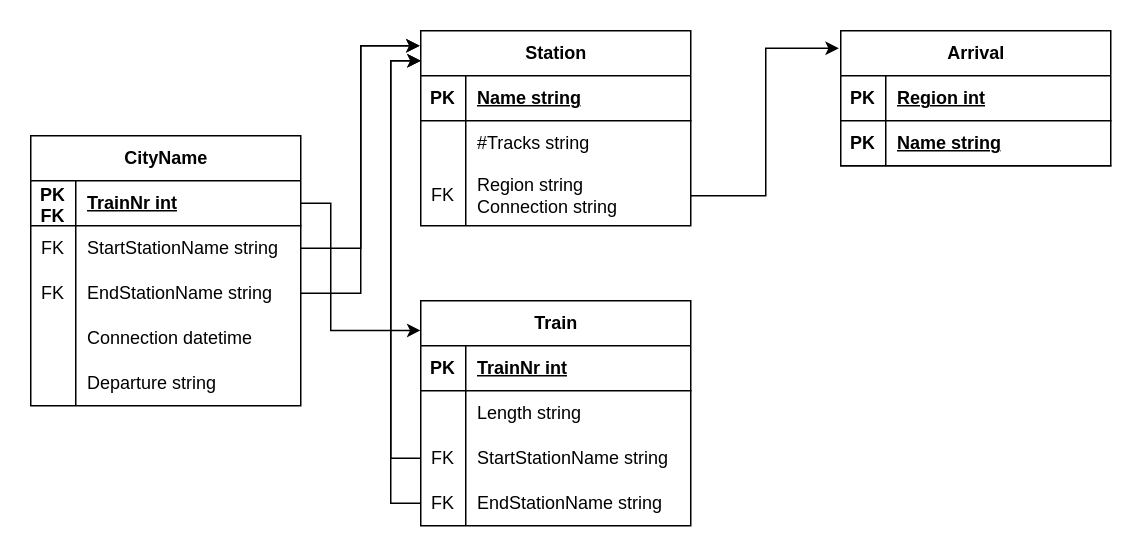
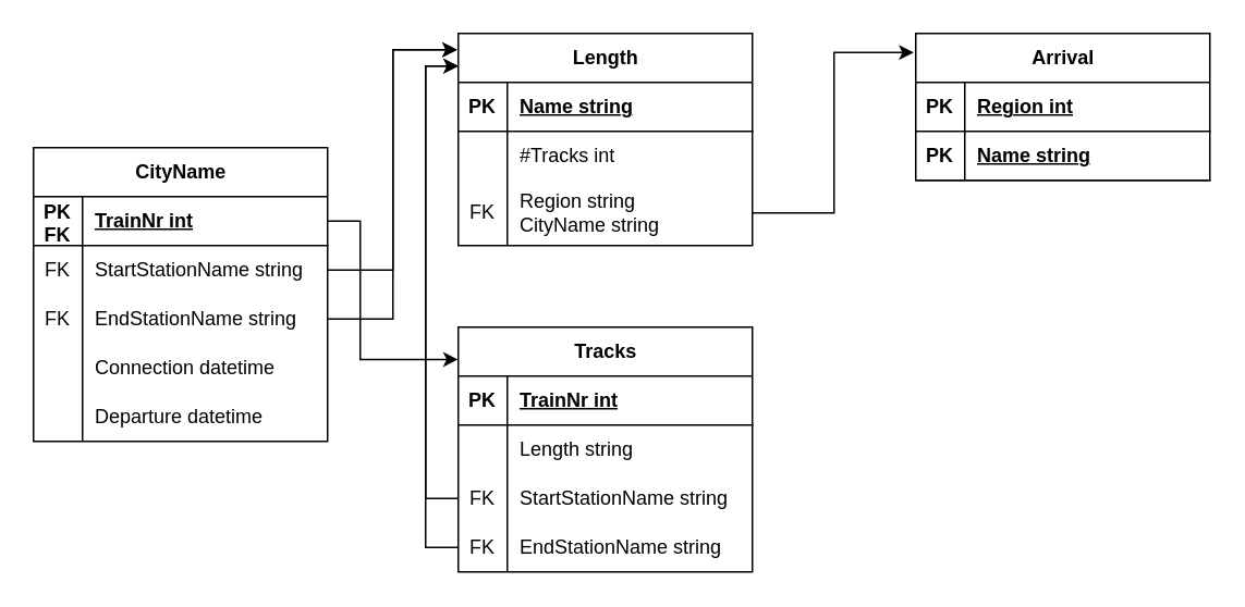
  <mxCell id="0" />
  <mxCell id="1" parent="0" />
- <mxCell id="2" value="Station" style="shape=table;startSize=30;container=1;collapsible=1;childLayout=tableLayout;fixedRows=1;rowLines=0;fontStyle=1;align=center;resizeLast=1;html=1;" vertex="1" parent="1"><mxGeometry x="280" y="20" width="180" height="130" as="geometry" /></mxCell>
+ <mxCell id="2" value="Length" style="shape=table;startSize=30;container=1;collapsible=1;childLayout=tableLayout;fixedRows=1;rowLines=0;fontStyle=1;align=center;resizeLast=1;html=1;" vertex="1" parent="1"><mxGeometry x="280" y="20" width="180" height="130" as="geometry" /></mxCell>
  <mxCell id="3" value="" style="shape=tableRow;horizontal=0;startSize=0;swimlaneHead=0;swimlaneBody=0;fillColor=none;collapsible=0;dropTarget=0;points=[[0,0.5],[1,0.5]];portConstraint=eastwest;top=0;left=0;right=0;bottom=1;" vertex="1" parent="2"><mxGeometry y="30" width="180" height="30" as="geometry" /></mxCell>
  <mxCell id="4" value="PK" style="shape=partialRectangle;connectable=0;fillColor=none;top=0;left=0;bottom=0;right=0;fontStyle=1;overflow=hidden;whiteSpace=wrap;html=1;" vertex="1" parent="3"><mxGeometry width="30" height="30" as="geometry"><mxRectangle width="30" height="30" as="alternateBounds" /></mxGeometry></mxCell>
  <mxCell id="5" value="Name string" style="shape=partialRectangle;connectable=0;fillColor=none;top=0;left=0;bottom=0;right=0;align=left;spacingLeft=6;fontStyle=5;overflow=hidden;whiteSpace=wrap;html=1;" vertex="1" parent="3"><mxGeometry x="30" width="150" height="30" as="geometry"><mxRectangle width="150" height="30" as="alternateBounds" /></mxGeometry></mxCell>
  <mxCell id="6" value="" style="shape=tableRow;horizontal=0;startSize=0;swimlaneHead=0;swimlaneBody=0;fillColor=none;collapsible=0;dropTarget=0;points=[[0,0.5],[1,0.5]];portConstraint=eastwest;top=0;left=0;right=0;bottom=0;" vertex="1" parent="2"><mxGeometry y="60" width="180" height="30" as="geometry" /></mxCell>
  <mxCell id="7" value="" style="shape=partialRectangle;connectable=0;fillColor=none;top=0;left=0;bottom=0;right=0;editable=1;overflow=hidden;whiteSpace=wrap;html=1;" vertex="1" parent="6"><mxGeometry width="30" height="30" as="geometry"><mxRectangle width="30" height="30" as="alternateBounds" /></mxGeometry></mxCell>
- <mxCell id="8" value="#Tracks string" style="shape=partialRectangle;connectable=0;fillColor=none;top=0;left=0;bottom=0;right=0;align=left;spacingLeft=6;overflow=hidden;whiteSpace=wrap;html=1;" vertex="1" parent="6"><mxGeometry x="30" width="150" height="30" as="geometry"><mxRectangle width="150" height="30" as="alternateBounds" /></mxGeometry></mxCell>
+ <mxCell id="8" value="#Tracks int" style="shape=partialRectangle;connectable=0;fillColor=none;top=0;left=0;bottom=0;right=0;align=left;spacingLeft=6;overflow=hidden;whiteSpace=wrap;html=1;" vertex="1" parent="6"><mxGeometry x="30" width="150" height="30" as="geometry"><mxRectangle width="150" height="30" as="alternateBounds" /></mxGeometry></mxCell>
  <mxCell id="9" value="" style="shape=tableRow;horizontal=0;startSize=0;swimlaneHead=0;swimlaneBody=0;fillColor=none;collapsible=0;dropTarget=0;points=[[0,0.5],[1,0.5]];portConstraint=eastwest;top=0;left=0;right=0;bottom=0;" vertex="1" parent="2"><mxGeometry y="90" width="180" height="40" as="geometry" /></mxCell>
  <mxCell id="10" value="FK" style="shape=partialRectangle;connectable=0;fillColor=none;top=0;left=0;bottom=0;right=0;editable=1;overflow=hidden;whiteSpace=wrap;html=1;" vertex="1" parent="9"><mxGeometry width="30" height="40" as="geometry"><mxRectangle width="30" height="40" as="alternateBounds" /></mxGeometry></mxCell>
- <mxCell id="11" value="Region string&lt;div&gt;&lt;span style=&quot;background-color: initial;&quot;&gt;Connection string&lt;/span&gt;&lt;br&gt;&lt;/div&gt;" style="shape=partialRectangle;connectable=0;fillColor=none;top=0;left=0;bottom=0;right=0;align=left;spacingLeft=6;overflow=hidden;whiteSpace=wrap;html=1;" vertex="1" parent="9"><mxGeometry x="30" width="150" height="40" as="geometry"><mxRectangle width="150" height="40" as="alternateBounds" /></mxGeometry></mxCell>
- <mxCell id="12" value="Train" style="shape=table;startSize=30;container=1;collapsible=1;childLayout=tableLayout;fixedRows=1;rowLines=0;fontStyle=1;align=center;resizeLast=1;html=1;" vertex="1" parent="1"><mxGeometry x="280" y="200" width="180" height="150" as="geometry" /></mxCell>
+ <mxCell id="11" value="Region string&lt;div&gt;&lt;span style=&quot;background-color: initial;&quot;&gt;CityName string&lt;/span&gt;&lt;br&gt;&lt;/div&gt;" style="shape=partialRectangle;connectable=0;fillColor=none;top=0;left=0;bottom=0;right=0;align=left;spacingLeft=6;overflow=hidden;whiteSpace=wrap;html=1;" vertex="1" parent="9"><mxGeometry x="30" width="150" height="40" as="geometry"><mxRectangle width="150" height="40" as="alternateBounds" /></mxGeometry></mxCell>
+ <mxCell id="12" value="Tracks" style="shape=table;startSize=30;container=1;collapsible=1;childLayout=tableLayout;fixedRows=1;rowLines=0;fontStyle=1;align=center;resizeLast=1;html=1;" vertex="1" parent="1"><mxGeometry x="280" y="200" width="180" height="150" as="geometry" /></mxCell>
  <mxCell id="13" value="" style="shape=tableRow;horizontal=0;startSize=0;swimlaneHead=0;swimlaneBody=0;fillColor=none;collapsible=0;dropTarget=0;points=[[0,0.5],[1,0.5]];portConstraint=eastwest;top=0;left=0;right=0;bottom=1;" vertex="1" parent="12"><mxGeometry y="30" width="180" height="30" as="geometry" /></mxCell>
  <mxCell id="14" value="PK" style="shape=partialRectangle;connectable=0;fillColor=none;top=0;left=0;bottom=0;right=0;fontStyle=1;overflow=hidden;whiteSpace=wrap;html=1;" vertex="1" parent="13"><mxGeometry width="30" height="30" as="geometry"><mxRectangle width="30" height="30" as="alternateBounds" /></mxGeometry></mxCell>
  <mxCell id="15" value="TrainNr int" style="shape=partialRectangle;connectable=0;fillColor=none;top=0;left=0;bottom=0;right=0;align=left;spacingLeft=6;fontStyle=5;overflow=hidden;whiteSpace=wrap;html=1;" vertex="1" parent="13"><mxGeometry x="30" width="150" height="30" as="geometry"><mxRectangle width="150" height="30" as="alternateBounds" /></mxGeometry></mxCell>
  <mxCell id="16" value="" style="shape=tableRow;horizontal=0;startSize=0;swimlaneHead=0;swimlaneBody=0;fillColor=none;collapsible=0;dropTarget=0;points=[[0,0.5],[1,0.5]];portConstraint=eastwest;top=0;left=0;right=0;bottom=0;" vertex="1" parent="12"><mxGeometry y="60" width="180" height="30" as="geometry" /></mxCell>
  <mxCell id="17" value="" style="shape=partialRectangle;connectable=0;fillColor=none;top=0;left=0;bottom=0;right=0;editable=1;overflow=hidden;whiteSpace=wrap;html=1;" vertex="1" parent="16"><mxGeometry width="30" height="30" as="geometry"><mxRectangle width="30" height="30" as="alternateBounds" /></mxGeometry></mxCell>
  <mxCell id="18" value="Length string" style="shape=partialRectangle;connectable=0;fillColor=none;top=0;left=0;bottom=0;right=0;align=left;spacingLeft=6;overflow=hidden;whiteSpace=wrap;html=1;" vertex="1" parent="16"><mxGeometry x="30" width="150" height="30" as="geometry"><mxRectangle width="150" height="30" as="alternateBounds" /></mxGeometry></mxCell>
  <mxCell id="19" value="" style="shape=tableRow;horizontal=0;startSize=0;swimlaneHead=0;swimlaneBody=0;fillColor=none;collapsible=0;dropTarget=0;points=[[0,0.5],[1,0.5]];portConstraint=eastwest;top=0;left=0;right=0;bottom=0;" vertex="1" parent="12"><mxGeometry y="90" width="180" height="30" as="geometry" /></mxCell>
  <mxCell id="20" value="FK" style="shape=partialRectangle;connectable=0;fillColor=none;top=0;left=0;bottom=0;right=0;editable=1;overflow=hidden;whiteSpace=wrap;html=1;" vertex="1" parent="19"><mxGeometry width="30" height="30" as="geometry"><mxRectangle width="30" height="30" as="alternateBounds" /></mxGeometry></mxCell>
  <mxCell id="21" value="StartStationName string" style="shape=partialRectangle;connectable=0;fillColor=none;top=0;left=0;bottom=0;right=0;align=left;spacingLeft=6;overflow=hidden;whiteSpace=wrap;html=1;" vertex="1" parent="19"><mxGeometry x="30" width="150" height="30" as="geometry"><mxRectangle width="150" height="30" as="alternateBounds" /></mxGeometry></mxCell>
  <mxCell id="22" value="" style="shape=tableRow;horizontal=0;startSize=0;swimlaneHead=0;swimlaneBody=0;fillColor=none;collapsible=0;dropTarget=0;points=[[0,0.5],[1,0.5]];portConstraint=eastwest;top=0;left=0;right=0;bottom=0;" vertex="1" parent="12"><mxGeometry y="120" width="180" height="30" as="geometry" /></mxCell>
  <mxCell id="23" value="FK" style="shape=partialRectangle;connectable=0;fillColor=none;top=0;left=0;bottom=0;right=0;editable=1;overflow=hidden;whiteSpace=wrap;html=1;" vertex="1" parent="22"><mxGeometry width="30" height="30" as="geometry"><mxRectangle width="30" height="30" as="alternateBounds" /></mxGeometry></mxCell>
  <mxCell id="24" value="EndStationName string" style="shape=partialRectangle;connectable=0;fillColor=none;top=0;left=0;bottom=0;right=0;align=left;spacingLeft=6;overflow=hidden;whiteSpace=wrap;html=1;" vertex="1" parent="22"><mxGeometry x="30" width="150" height="30" as="geometry"><mxRectangle width="150" height="30" as="alternateBounds" /></mxGeometry></mxCell>
  <mxCell id="25" value="Arrival" style="shape=table;startSize=30;container=1;collapsible=1;childLayout=tableLayout;fixedRows=1;rowLines=0;fontStyle=1;align=center;resizeLast=1;html=1;" vertex="1" parent="1"><mxGeometry x="560" y="20" width="180" height="90" as="geometry" /></mxCell>
  <mxCell id="26" value="" style="shape=tableRow;horizontal=0;startSize=0;swimlaneHead=0;swimlaneBody=0;fillColor=none;collapsible=0;dropTarget=0;points=[[0,0.5],[1,0.5]];portConstraint=eastwest;top=0;left=0;right=0;bottom=1;" vertex="1" parent="25"><mxGeometry y="30" width="180" height="30" as="geometry" /></mxCell>
  <mxCell id="27" value="PK" style="shape=partialRectangle;connectable=0;fillColor=none;top=0;left=0;bottom=0;right=0;fontStyle=1;overflow=hidden;whiteSpace=wrap;html=1;" vertex="1" parent="26"><mxGeometry width="30" height="30" as="geometry"><mxRectangle width="30" height="30" as="alternateBounds" /></mxGeometry></mxCell>
  <mxCell id="28" value="Region int" style="shape=partialRectangle;connectable=0;fillColor=none;top=0;left=0;bottom=0;right=0;align=left;spacingLeft=6;fontStyle=5;overflow=hidden;whiteSpace=wrap;html=1;" vertex="1" parent="26"><mxGeometry x="30" width="150" height="30" as="geometry"><mxRectangle width="150" height="30" as="alternateBounds" /></mxGeometry></mxCell>
  <mxCell id="29" value="" style="shape=tableRow;horizontal=0;startSize=0;swimlaneHead=0;swimlaneBody=0;fillColor=none;collapsible=0;dropTarget=0;points=[[0,0.5],[1,0.5]];portConstraint=eastwest;top=0;left=0;right=0;bottom=1;" vertex="1" parent="25"><mxGeometry y="60" width="180" height="30" as="geometry" /></mxCell>
  <mxCell id="30" value="PK" style="shape=partialRectangle;connectable=0;fillColor=none;top=0;left=0;bottom=0;right=0;fontStyle=1;overflow=hidden;whiteSpace=wrap;html=1;" vertex="1" parent="29"><mxGeometry width="30" height="30" as="geometry"><mxRectangle width="30" height="30" as="alternateBounds" /></mxGeometry></mxCell>
  <mxCell id="31" value="Name string" style="shape=partialRectangle;connectable=0;fillColor=none;top=0;left=0;bottom=0;right=0;align=left;spacingLeft=6;fontStyle=5;overflow=hidden;whiteSpace=wrap;html=1;" vertex="1" parent="29"><mxGeometry x="30" width="150" height="30" as="geometry"><mxRectangle width="150" height="30" as="alternateBounds" /></mxGeometry></mxCell>
  <mxCell id="32" style="edgeStyle=orthogonalEdgeStyle;rounded=0;orthogonalLoop=1;jettySize=auto;html=1;entryX=-0.007;entryY=0.13;entryDx=0;entryDy=0;entryPerimeter=0;" edge="1" parent="1" source="9" target="25"><mxGeometry relative="1" as="geometry" /></mxCell>
  <mxCell id="33" style="edgeStyle=orthogonalEdgeStyle;rounded=0;orthogonalLoop=1;jettySize=auto;html=1;entryX=0;entryY=0.154;entryDx=0;entryDy=0;entryPerimeter=0;" edge="1" parent="1" source="19" target="2"><mxGeometry relative="1" as="geometry" /></mxCell>
  <mxCell id="34" style="edgeStyle=orthogonalEdgeStyle;rounded=0;orthogonalLoop=1;jettySize=auto;html=1;" edge="1" parent="1" source="22"><mxGeometry relative="1" as="geometry"><mxPoint x="280" y="40" as="targetPoint" /><Array as="points"><mxPoint x="260" y="335" /><mxPoint x="260" y="40" /></Array></mxGeometry></mxCell>
  <mxCell id="35" value="CityName" style="shape=table;startSize=30;container=1;collapsible=1;childLayout=tableLayout;fixedRows=1;rowLines=0;fontStyle=1;align=center;resizeLast=1;html=1;" vertex="1" parent="1"><mxGeometry x="20" y="90" width="180" height="180" as="geometry" /></mxCell>
  <mxCell id="36" value="" style="shape=tableRow;horizontal=0;startSize=0;swimlaneHead=0;swimlaneBody=0;fillColor=none;collapsible=0;dropTarget=0;points=[[0,0.5],[1,0.5]];portConstraint=eastwest;top=0;left=0;right=0;bottom=1;" vertex="1" parent="35"><mxGeometry y="30" width="180" height="30" as="geometry" /></mxCell>
  <mxCell id="37" value="PK&lt;div&gt;FK&lt;/div&gt;" style="shape=partialRectangle;connectable=0;fillColor=none;top=0;left=0;bottom=0;right=0;fontStyle=1;overflow=hidden;whiteSpace=wrap;html=1;" vertex="1" parent="36"><mxGeometry width="30" height="30" as="geometry"><mxRectangle width="30" height="30" as="alternateBounds" /></mxGeometry></mxCell>
  <mxCell id="38" value="TrainNr int" style="shape=partialRectangle;connectable=0;fillColor=none;top=0;left=0;bottom=0;right=0;align=left;spacingLeft=6;fontStyle=5;overflow=hidden;whiteSpace=wrap;html=1;" vertex="1" parent="36"><mxGeometry x="30" width="150" height="30" as="geometry"><mxRectangle width="150" height="30" as="alternateBounds" /></mxGeometry></mxCell>
  <mxCell id="39" value="" style="shape=tableRow;horizontal=0;startSize=0;swimlaneHead=0;swimlaneBody=0;fillColor=none;collapsible=0;dropTarget=0;points=[[0,0.5],[1,0.5]];portConstraint=eastwest;top=0;left=0;right=0;bottom=0;" vertex="1" parent="35"><mxGeometry y="60" width="180" height="30" as="geometry" /></mxCell>
  <mxCell id="40" value="FK" style="shape=partialRectangle;connectable=0;fillColor=none;top=0;left=0;bottom=0;right=0;editable=1;overflow=hidden;whiteSpace=wrap;html=1;" vertex="1" parent="39"><mxGeometry width="30" height="30" as="geometry"><mxRectangle width="30" height="30" as="alternateBounds" /></mxGeometry></mxCell>
  <mxCell id="41" value="StartStationName string" style="shape=partialRectangle;connectable=0;fillColor=none;top=0;left=0;bottom=0;right=0;align=left;spacingLeft=6;overflow=hidden;whiteSpace=wrap;html=1;" vertex="1" parent="39"><mxGeometry x="30" width="150" height="30" as="geometry"><mxRectangle width="150" height="30" as="alternateBounds" /></mxGeometry></mxCell>
  <mxCell id="42" value="" style="shape=tableRow;horizontal=0;startSize=0;swimlaneHead=0;swimlaneBody=0;fillColor=none;collapsible=0;dropTarget=0;points=[[0,0.5],[1,0.5]];portConstraint=eastwest;top=0;left=0;right=0;bottom=0;" vertex="1" parent="35"><mxGeometry y="90" width="180" height="30" as="geometry" /></mxCell>
  <mxCell id="43" value="FK" style="shape=partialRectangle;connectable=0;fillColor=none;top=0;left=0;bottom=0;right=0;editable=1;overflow=hidden;whiteSpace=wrap;html=1;" vertex="1" parent="42"><mxGeometry width="30" height="30" as="geometry"><mxRectangle width="30" height="30" as="alternateBounds" /></mxGeometry></mxCell>
  <mxCell id="44" value="EndStationName string" style="shape=partialRectangle;connectable=0;fillColor=none;top=0;left=0;bottom=0;right=0;align=left;spacingLeft=6;overflow=hidden;whiteSpace=wrap;html=1;" vertex="1" parent="42"><mxGeometry x="30" width="150" height="30" as="geometry"><mxRectangle width="150" height="30" as="alternateBounds" /></mxGeometry></mxCell>
  <mxCell id="45" value="" style="shape=tableRow;horizontal=0;startSize=0;swimlaneHead=0;swimlaneBody=0;fillColor=none;collapsible=0;dropTarget=0;points=[[0,0.5],[1,0.5]];portConstraint=eastwest;top=0;left=0;right=0;bottom=0;" vertex="1" parent="35"><mxGeometry y="120" width="180" height="30" as="geometry" /></mxCell>
  <mxCell id="46" value="" style="shape=partialRectangle;connectable=0;fillColor=none;top=0;left=0;bottom=0;right=0;editable=1;overflow=hidden;whiteSpace=wrap;html=1;" vertex="1" parent="45"><mxGeometry width="30" height="30" as="geometry"><mxRectangle width="30" height="30" as="alternateBounds" /></mxGeometry></mxCell>
  <mxCell id="47" value="Connection datetime" style="shape=partialRectangle;connectable=0;fillColor=none;top=0;left=0;bottom=0;right=0;align=left;spacingLeft=6;overflow=hidden;whiteSpace=wrap;html=1;" vertex="1" parent="45"><mxGeometry x="30" width="150" height="30" as="geometry"><mxRectangle width="150" height="30" as="alternateBounds" /></mxGeometry></mxCell>
  <mxCell id="48" value="" style="shape=tableRow;horizontal=0;startSize=0;swimlaneHead=0;swimlaneBody=0;fillColor=none;collapsible=0;dropTarget=0;points=[[0,0.5],[1,0.5]];portConstraint=eastwest;top=0;left=0;right=0;bottom=0;" vertex="1" parent="35"><mxGeometry y="150" width="180" height="30" as="geometry" /></mxCell>
  <mxCell id="49" value="" style="shape=partialRectangle;connectable=0;fillColor=none;top=0;left=0;bottom=0;right=0;editable=1;overflow=hidden;whiteSpace=wrap;html=1;" vertex="1" parent="48"><mxGeometry width="30" height="30" as="geometry"><mxRectangle width="30" height="30" as="alternateBounds" /></mxGeometry></mxCell>
- <mxCell id="50" value="Departure string" style="shape=partialRectangle;connectable=0;fillColor=none;top=0;left=0;bottom=0;right=0;align=left;spacingLeft=6;overflow=hidden;whiteSpace=wrap;html=1;" vertex="1" parent="48"><mxGeometry x="30" width="150" height="30" as="geometry"><mxRectangle width="150" height="30" as="alternateBounds" /></mxGeometry></mxCell>
+ <mxCell id="50" value="Departure datetime" style="shape=partialRectangle;connectable=0;fillColor=none;top=0;left=0;bottom=0;right=0;align=left;spacingLeft=6;overflow=hidden;whiteSpace=wrap;html=1;" vertex="1" parent="48"><mxGeometry x="30" width="150" height="30" as="geometry"><mxRectangle width="150" height="30" as="alternateBounds" /></mxGeometry></mxCell>
  <mxCell id="51" style="edgeStyle=orthogonalEdgeStyle;rounded=0;orthogonalLoop=1;jettySize=auto;html=1;entryX=-0.004;entryY=0.077;entryDx=0;entryDy=0;entryPerimeter=0;" edge="1" parent="1" source="39" target="2"><mxGeometry relative="1" as="geometry" /></mxCell>
  <mxCell id="52" style="edgeStyle=orthogonalEdgeStyle;rounded=0;orthogonalLoop=1;jettySize=auto;html=1;entryX=-0.004;entryY=0.077;entryDx=0;entryDy=0;entryPerimeter=0;" edge="1" parent="1" source="42" target="2"><mxGeometry relative="1" as="geometry" /></mxCell>
  <mxCell id="53" style="edgeStyle=orthogonalEdgeStyle;rounded=0;orthogonalLoop=1;jettySize=auto;html=1;entryX=-0.001;entryY=0.132;entryDx=0;entryDy=0;entryPerimeter=0;" edge="1" parent="1" source="36" target="12"><mxGeometry relative="1" as="geometry"><Array as="points"><mxPoint x="220" y="135" /><mxPoint x="220" y="220" /></Array></mxGeometry></mxCell>
